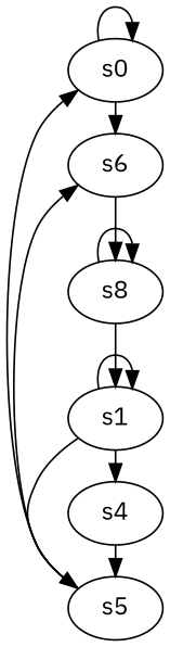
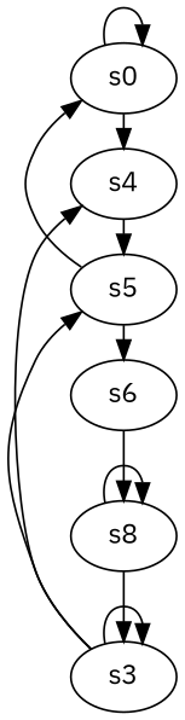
  digraph {
    fontname="IBM Plex Sans"
    rankdir=LR
    node [fontname="IBM Plex Sans" player=0]
    edge [constraint="time % 3 == 0" fontname="IBM Plex Sans"]
    s0 [player=1]
    n2 [label=s6]
    n3 [label=s8]
-   s3 [label=s1]
+   s3
    s4 [player=1]
    s5
    s0 -> s0
-   s0 -> n2 [constraint="time % 3 == 2"]
+   s0 -> s4 [constraint="time % 3 == 2"]
    n2 -> n3 [constraint="time % 4 == 1"]
    n3 -> n3
    n3 -> s3 [constraint="time == 5 || time == 11 || time == 13 || time == 24"]
    s3 -> s3 [constraint="time % 2 == 0"]
    s3 -> s4 [constraint="time == 11 || time == 14 || time == 17 || time == 21"]
    s3 -> s5 [constraint="time == 7"]
    s4 -> s5 [constraint="time == 0 || time == 2"]
    s5 -> s0 [constraint="time == 0 || time == 1 || time == 4 || time == 6 || time == 7 || time == 9"]
    s5 -> n2 [constraint="time == 4 || time == 6"]
  }
